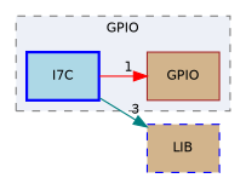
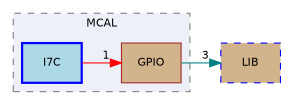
  digraph {
    compound=true
    rankdir=LR
    node [color=blue fillcolor=tan fontname=Helvetica fontsize=10 shape=box]
    edge [fontname=Helvetica fontsize=10 labeldistance=1.5 labelfontname=Helvetica labelfontsize=10]
    n1 [color=brown label=GPIO style="filled,"]
    n2 [fillcolor=lightblue label=I7C style="filled,bold,"]
    n3 [label=LIB style="dashed,filled"]
    subgraph cluster_1 {
      bgcolor="#edf0f7"
      fontname=Helvetica
      fontsize=10
-     label=GPIO
+     label=MCAL
      pencolor=grey50
      style="filled,dashed,"
      n1
      n2
    }
    n2 -> n1 [color=red headlabel=1]
-   n2 -> n3 [color=teal headlabel=3]
+   n1 -> n3 [color=teal headlabel=3]
  }
